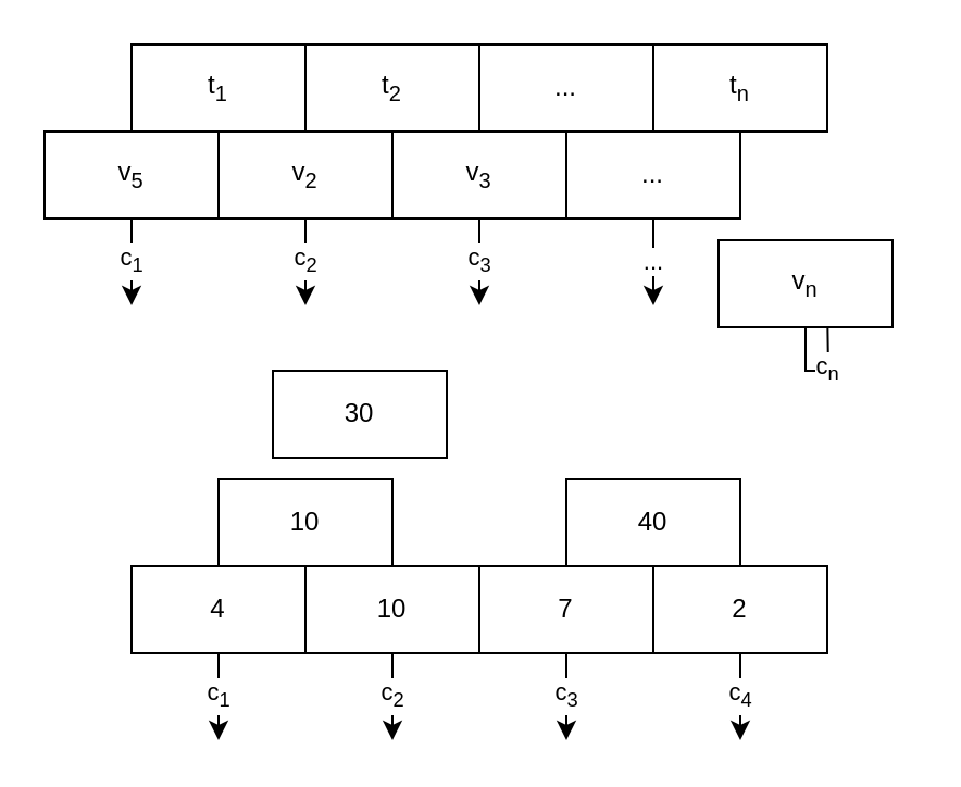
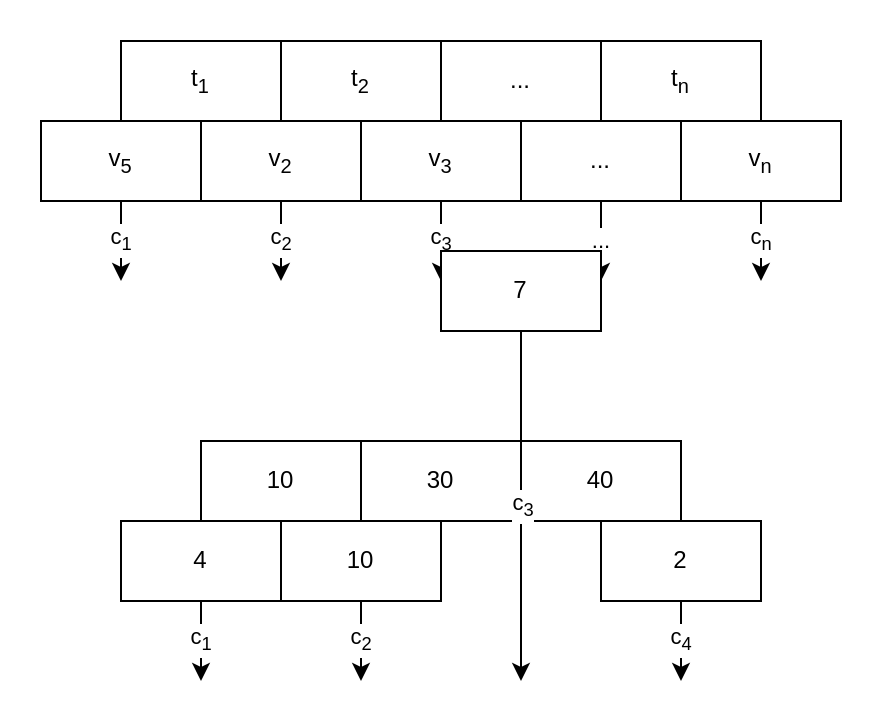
  <mxCell id="0" />
  <mxCell id="1" parent="0" />
  <mxCell id="2" value="t&lt;sub&gt;1&lt;/sub&gt;" style="rounded=0;whiteSpace=wrap;html=1;" parent="1" vertex="1"><mxGeometry x="60" y="20" width="80" height="40" as="geometry" /></mxCell>
  <mxCell id="3" value="t&lt;sub&gt;2&lt;/sub&gt;" style="rounded=0;whiteSpace=wrap;html=1;" parent="1" vertex="1"><mxGeometry x="140" y="20" width="80" height="40" as="geometry" /></mxCell>
  <mxCell id="4" value="..." style="rounded=0;whiteSpace=wrap;html=1;" parent="1" vertex="1"><mxGeometry x="220" y="20" width="80" height="40" as="geometry" /></mxCell>
  <mxCell id="5" value="c&lt;sub&gt;1&lt;/sub&gt;" style="edgeStyle=orthogonalEdgeStyle;rounded=0;orthogonalLoop=1;jettySize=auto;html=1;" parent="1" source="6" edge="1"><mxGeometry relative="1" as="geometry"><mxPoint x="60" y="140" as="targetPoint" /></mxGeometry></mxCell>
  <mxCell id="6" value="v&lt;sub&gt;5&lt;/sub&gt;" style="rounded=0;whiteSpace=wrap;html=1;" parent="1" vertex="1"><mxGeometry x="20" y="60" width="80" height="40" as="geometry" /></mxCell>
  <mxCell id="7" value="c&lt;sub&gt;2&lt;/sub&gt;" style="edgeStyle=orthogonalEdgeStyle;rounded=0;orthogonalLoop=1;jettySize=auto;html=1;" parent="1" source="8" edge="1"><mxGeometry relative="1" as="geometry"><mxPoint x="140" y="140" as="targetPoint" /></mxGeometry></mxCell>
  <mxCell id="8" value="v&lt;sub&gt;2&lt;/sub&gt;" style="rounded=0;whiteSpace=wrap;html=1;" parent="1" vertex="1"><mxGeometry x="100" y="60" width="80" height="40" as="geometry" /></mxCell>
  <mxCell id="9" value="c&lt;sub&gt;3&lt;/sub&gt;" style="edgeStyle=orthogonalEdgeStyle;rounded=0;orthogonalLoop=1;jettySize=auto;html=1;" parent="1" source="10" edge="1"><mxGeometry relative="1" as="geometry"><mxPoint x="220" y="140" as="targetPoint" /></mxGeometry></mxCell>
  <mxCell id="10" value="v&lt;sub&gt;3&lt;/sub&gt;" style="rounded=0;whiteSpace=wrap;html=1;" parent="1" vertex="1"><mxGeometry x="180" y="60" width="80" height="40" as="geometry" /></mxCell>
  <mxCell id="11" value="..." style="edgeStyle=orthogonalEdgeStyle;rounded=0;orthogonalLoop=1;jettySize=auto;html=1;" parent="1" source="12" edge="1"><mxGeometry relative="1" as="geometry"><mxPoint x="300" y="140" as="targetPoint" /></mxGeometry></mxCell>
  <mxCell id="12" value="..." style="rounded=0;whiteSpace=wrap;html=1;" parent="1" vertex="1"><mxGeometry x="260" y="60" width="80" height="40" as="geometry" /></mxCell>
  <mxCell id="13" value="t&lt;sub&gt;n&lt;/sub&gt;" style="rounded=0;whiteSpace=wrap;html=1;" parent="1" vertex="1"><mxGeometry x="300" y="20" width="80" height="40" as="geometry" /></mxCell>
  <mxCell id="14" value="c&lt;sub&gt;n&lt;/sub&gt;" style="edgeStyle=orthogonalEdgeStyle;rounded=0;orthogonalLoop=1;jettySize=auto;html=1;" parent="1" source="15" edge="1"><mxGeometry relative="1" as="geometry"><mxPoint x="380" y="140" as="targetPoint" /></mxGeometry></mxCell>
- <mxCell id="15" value="v&lt;sub&gt;n&lt;/sub&gt;" style="rounded=0;whiteSpace=wrap;html=1;" parent="1" vertex="1"><mxGeometry x="330" y="110" width="80" height="40" as="geometry" /></mxCell>
+ <mxCell id="15" value="v&lt;sub&gt;n&lt;/sub&gt;" style="rounded=0;whiteSpace=wrap;html=1;" parent="1" vertex="1"><mxGeometry x="340" y="60" width="80" height="40" as="geometry" /></mxCell>
  <mxCell id="16" value="10" style="rounded=0;whiteSpace=wrap;html=1;" parent="1" vertex="1"><mxGeometry x="100" y="220" width="80" height="40" as="geometry" /></mxCell>
- <mxCell id="17" value="30" style="rounded=0;whiteSpace=wrap;html=1;" parent="1" vertex="1"><mxGeometry x="125" y="170" width="80" height="40" as="geometry" /></mxCell>
+ <mxCell id="17" value="30" style="rounded=0;whiteSpace=wrap;html=1;" parent="1" vertex="1"><mxGeometry x="180" y="220" width="80" height="40" as="geometry" /></mxCell>
  <mxCell id="18" value="40" style="rounded=0;whiteSpace=wrap;html=1;" parent="1" vertex="1"><mxGeometry x="260" y="220" width="80" height="40" as="geometry" /></mxCell>
  <mxCell id="19" value="c&lt;sub&gt;1&lt;/sub&gt;" style="edgeStyle=orthogonalEdgeStyle;rounded=0;orthogonalLoop=1;jettySize=auto;html=1;" parent="1" source="20" edge="1"><mxGeometry relative="1" as="geometry"><mxPoint x="100" y="340" as="targetPoint" /></mxGeometry></mxCell>
  <mxCell id="20" value="4" style="rounded=0;whiteSpace=wrap;html=1;" parent="1" vertex="1"><mxGeometry x="60" y="260" width="80" height="40" as="geometry" /></mxCell>
  <mxCell id="21" value="c&lt;sub&gt;2&lt;/sub&gt;" style="edgeStyle=orthogonalEdgeStyle;rounded=0;orthogonalLoop=1;jettySize=auto;html=1;" parent="1" source="22" edge="1"><mxGeometry relative="1" as="geometry"><mxPoint x="180" y="340" as="targetPoint" /></mxGeometry></mxCell>
  <mxCell id="22" value="10" style="rounded=0;whiteSpace=wrap;html=1;" parent="1" vertex="1"><mxGeometry x="140" y="260" width="80" height="40" as="geometry" /></mxCell>
  <mxCell id="23" value="c&lt;sub&gt;3&lt;/sub&gt;" style="edgeStyle=orthogonalEdgeStyle;rounded=0;orthogonalLoop=1;jettySize=auto;html=1;" parent="1" source="24" edge="1"><mxGeometry relative="1" as="geometry"><mxPoint x="260" y="340" as="targetPoint" /></mxGeometry></mxCell>
- <mxCell id="24" value="7" style="rounded=0;whiteSpace=wrap;html=1;" parent="1" vertex="1"><mxGeometry x="220" y="260" width="80" height="40" as="geometry" /></mxCell>
+ <mxCell id="24" value="7" style="rounded=0;whiteSpace=wrap;html=1;" parent="1" vertex="1"><mxGeometry x="220" y="125" width="80" height="40" as="geometry" /></mxCell>
  <mxCell id="25" value="c&lt;sub&gt;4&lt;/sub&gt;" style="edgeStyle=orthogonalEdgeStyle;rounded=0;orthogonalLoop=1;jettySize=auto;html=1;" parent="1" source="26" edge="1"><mxGeometry relative="1" as="geometry"><mxPoint x="340" y="340" as="targetPoint" /></mxGeometry></mxCell>
  <mxCell id="26" value="2" style="rounded=0;whiteSpace=wrap;html=1;" parent="1" vertex="1"><mxGeometry x="300" y="260" width="80" height="40" as="geometry" /></mxCell>
